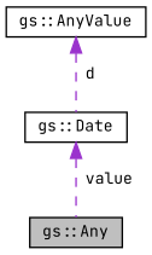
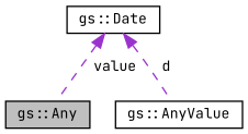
  digraph {
    fontname="JetBrains Mono"
    node [color=black fillcolor=white fontname="JetBrains Mono" fontsize=10 shape=record style=filled]
    edge [color=darkorchid3 dir=back fontname="JetBrains Mono" fontsize=10 labelfontname=Helvetica labelfontsize=10 style=dashed]
    n1 [fillcolor=grey75 fontcolor=black height=0.2 label="gs::Any" width=0.4]
    n2 [height=0.2 label="gs::AnyValue" width=0.4]
    n3 [height=0.2 label="gs::Date" width=0.4]
    n3 -> n1 [label=" value"]
-   n2 -> n3 [label=" d"]
+   n3 -> n2 [label=" d"]
  }
